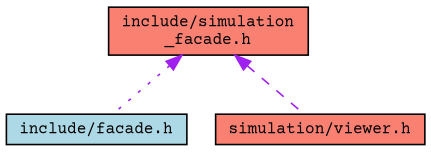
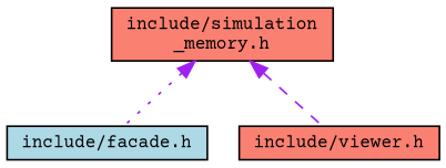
  digraph {
    fontname="Courier Prime"
    node [color=black fillcolor=salmon fontname="Courier Prime" fontsize=10 shape=record style=filled]
    edge [color=purple dir=back fontname="Courier Prime" fontsize=10 labelfontname=Helvetica labelfontsize=10]
-   n1 [fontcolor=black height=0.2 label="include/simulation\l_facade.h" width=0.4]
+   n1 [fontcolor=black height=0.2 label="include/simulation\l_memory.h" width=0.4]
    n2 [fillcolor=lightblue height=0.2 label="include/facade.h" width=0.4]
-   n3 [height=0.2 label="simulation/viewer.h" width=0.4]
+   n3 [height=0.2 label="include/viewer.h" width=0.4]
    n1 -> n2 [style=dotted]
    n1 -> n3 [style=dashed]
  }
